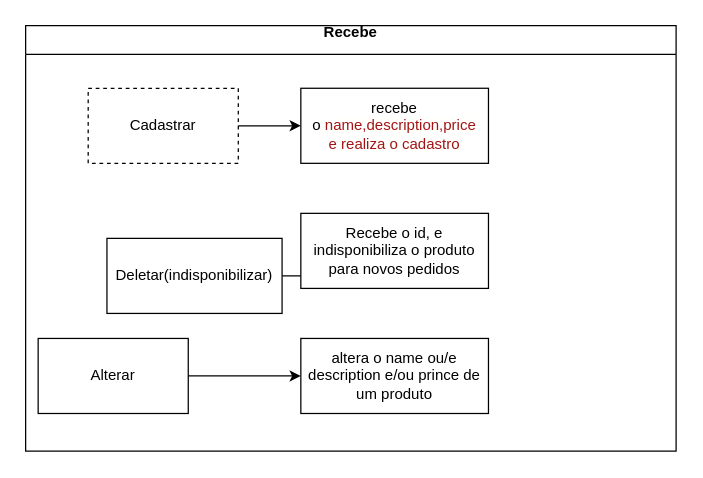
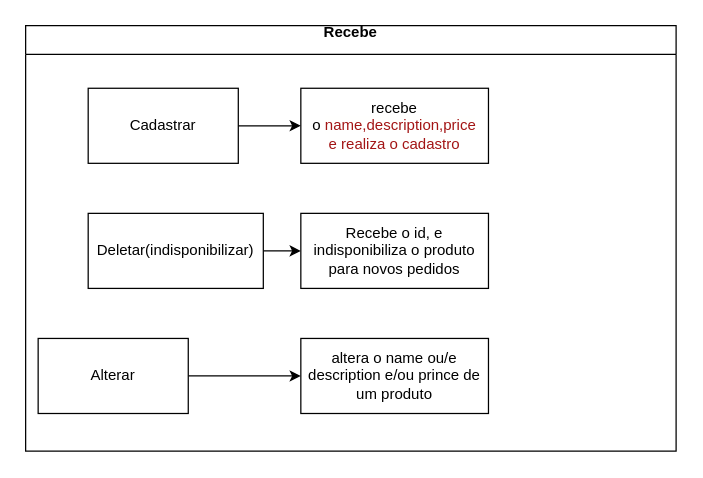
  <mxCell id="0" />
  <mxCell id="1" parent="0" />
  <mxCell id="2" value="Recebe&#10;" style="swimlane;" vertex="1" parent="1"><mxGeometry x="20" y="20" width="520" height="340" as="geometry" /></mxCell>
- <mxCell id="3" value="Cadastrar&lt;br&gt;" style="rounded=0;whiteSpace=wrap;html=1;dashed=1;" vertex="1" parent="2"><mxGeometry x="50" y="50" width="120" height="60" as="geometry" /></mxCell>
+ <mxCell id="3" value="Cadastrar&lt;br&gt;" style="rounded=0;whiteSpace=wrap;html=1;" vertex="1" parent="2"><mxGeometry x="50" y="50" width="120" height="60" as="geometry" /></mxCell>
  <mxCell id="4" style="edgeStyle=orthogonalEdgeStyle;rounded=0;orthogonalLoop=1;jettySize=auto;html=1;exitX=1;exitY=0.5;exitDx=0;exitDy=0;" edge="1" parent="2" source="5" target="10"><mxGeometry relative="1" as="geometry" /></mxCell>
- <mxCell id="5" value="Deletar(indisponibilizar)" style="rounded=0;whiteSpace=wrap;html=1;" vertex="1" parent="2"><mxGeometry x="65" y="170" width="140" height="60" as="geometry" /></mxCell>
+ <mxCell id="5" value="Deletar(indisponibilizar)" style="rounded=0;whiteSpace=wrap;html=1;" vertex="1" parent="2"><mxGeometry x="50" y="150" width="140" height="60" as="geometry" /></mxCell>
  <mxCell id="6" style="edgeStyle=orthogonalEdgeStyle;rounded=0;orthogonalLoop=1;jettySize=auto;html=1;exitX=1;exitY=0.5;exitDx=0;exitDy=0;" edge="1" parent="2" source="7" target="11"><mxGeometry relative="1" as="geometry" /></mxCell>
  <mxCell id="7" value="Alterar&lt;br&gt;" style="rounded=0;whiteSpace=wrap;html=1;" vertex="1" parent="2"><mxGeometry x="10" y="250" width="120" height="60" as="geometry" /></mxCell>
  <mxCell id="8" value="recebe o&amp;nbsp;&lt;span style=&quot;color: rgb(163, 21, 21); background-color: rgb(255, 255, 254);&quot;&gt;name,description,price&lt;br&gt;e realiza o cadastro&lt;br&gt;&lt;/span&gt;" style="rounded=0;whiteSpace=wrap;html=1;" vertex="1" parent="2"><mxGeometry x="220" y="50" width="150" height="60" as="geometry" /></mxCell>
  <mxCell id="9" style="edgeStyle=orthogonalEdgeStyle;rounded=0;orthogonalLoop=1;jettySize=auto;html=1;exitX=1;exitY=0.5;exitDx=0;exitDy=0;" edge="1" parent="2" source="3" target="8"><mxGeometry relative="1" as="geometry"><mxPoint x="250" y="80" as="targetPoint" /></mxGeometry></mxCell>
  <mxCell id="10" value="Recebe o id, e indisponibiliza o produto para novos pedidos" style="rounded=0;whiteSpace=wrap;html=1;" vertex="1" parent="2"><mxGeometry x="220" y="150" width="150" height="60" as="geometry" /></mxCell>
  <mxCell id="11" value="altera o name ou/e description e/ou prince de um produto&lt;br&gt;" style="rounded=0;whiteSpace=wrap;html=1;" vertex="1" parent="2"><mxGeometry x="220" y="250" width="150" height="60" as="geometry" /></mxCell>
